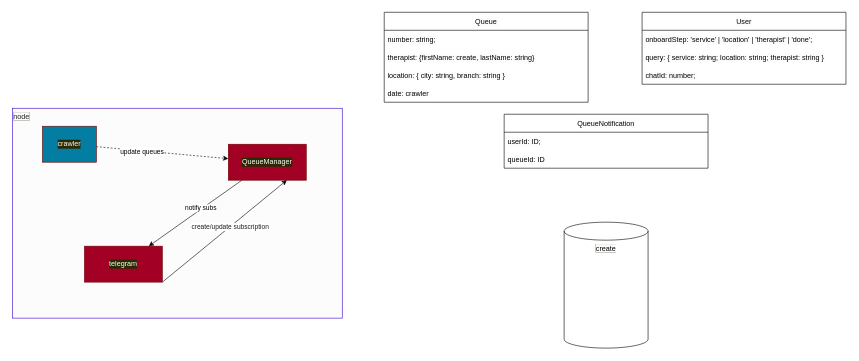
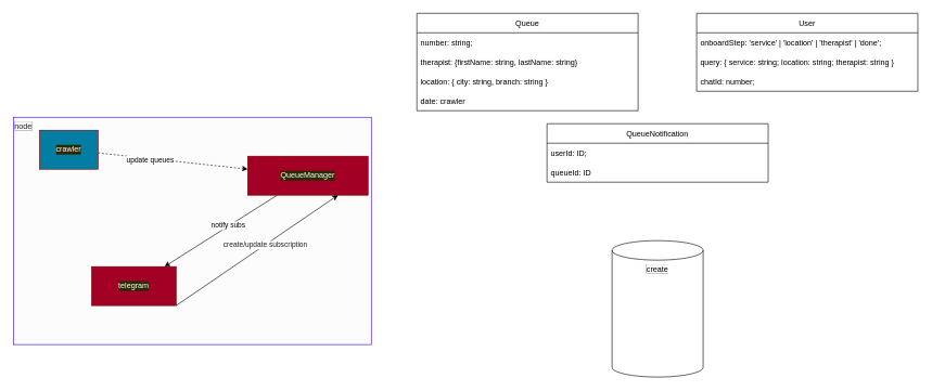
  <mxCell id="0" />
  <mxCell id="1" parent="0" />
  <mxCell id="2" value="&lt;span style=&quot;background-color: rgb(252 , 252 , 252)&quot;&gt;create&lt;/span&gt;" style="shape=cylinder3;whiteSpace=wrap;html=1;boundedLbl=1;backgroundOutline=1;size=15;rounded=0;labelBackgroundColor=#2A2A02;fillColor=none;align=center;verticalAlign=top;" parent="1" vertex="1"><mxGeometry x="940" y="370" width="140" height="210" as="geometry" /></mxCell>
  <mxCell id="3" value="&lt;span style=&quot;background-color: rgb(252 , 252 , 252)&quot;&gt;&lt;font color=&quot;#1f1f1f&quot;&gt;node&lt;/font&gt;&lt;/span&gt;" style="text;html=1;strokeColor=#3700CC;fillColor=#FCFCFC;align=left;verticalAlign=top;whiteSpace=wrap;rounded=0;labelBackgroundColor=#2A2A02;fontColor=#ffffff;" parent="1" vertex="1"><mxGeometry x="20" y="180" width="550" height="350" as="geometry" /></mxCell>
  <mxCell id="4" value="" style="edgeStyle=none;html=1;dashed=1;" parent="1" source="6" target="18" edge="1"><mxGeometry relative="1" as="geometry" /></mxCell>
  <mxCell id="5" value="update queues" style="edgeLabel;html=1;align=center;verticalAlign=middle;resizable=0;points=[];" parent="4" vertex="1" connectable="0"><mxGeometry x="-0.31" y="-2" relative="1" as="geometry"><mxPoint as="offset" /></mxGeometry></mxCell>
- <mxCell id="6" value="crawler" style="text;html=1;strokeColor=#6F0000;fillColor=#037DA2;align=center;verticalAlign=middle;whiteSpace=wrap;rounded=0;labelBackgroundColor=#2A2A02;fontColor=#ffffff;" parent="1" vertex="1"><mxGeometry x="70" y="210" width="90" height="60" as="geometry" /></mxCell>
+ <mxCell id="6" value="crawler" style="text;html=1;strokeColor=#6F0000;fillColor=#037DA2;align=center;verticalAlign=middle;whiteSpace=wrap;rounded=0;labelBackgroundColor=#2A2A02;fontColor=#ffffff;" parent="1" vertex="1"><mxGeometry x="60" y="200" width="90" height="60" as="geometry" /></mxCell>
  <mxCell id="7" value="User" style="swimlane;fontStyle=0;childLayout=stackLayout;horizontal=1;startSize=30;horizontalStack=0;resizeParent=1;resizeParentMax=0;resizeLast=0;collapsible=1;marginBottom=0;labelBackgroundColor=#FCFCFC;fillColor=none;" parent="1" vertex="1"><mxGeometry x="1070" y="20" width="340" height="120" as="geometry" /></mxCell>
  <mxCell id="8" value="onboardStep: 'service' | 'location' | 'therapist' | 'done';" style="text;strokeColor=none;fillColor=none;align=left;verticalAlign=middle;spacingLeft=4;spacingRight=4;overflow=hidden;points=[[0,0.5],[1,0.5]];portConstraint=eastwest;rotatable=0;labelBackgroundColor=#FCFCFC;" parent="7" vertex="1"><mxGeometry y="30" width="340" height="30" as="geometry" /></mxCell>
  <mxCell id="9" value="query: { service: string; location: string; therapist: string }" style="text;strokeColor=none;fillColor=none;align=left;verticalAlign=middle;spacingLeft=4;spacingRight=4;overflow=hidden;points=[[0,0.5],[1,0.5]];portConstraint=eastwest;rotatable=0;labelBackgroundColor=#FCFCFC;" parent="7" vertex="1"><mxGeometry y="60" width="340" height="30" as="geometry" /></mxCell>
  <mxCell id="10" value="chatId: number;" style="text;strokeColor=none;fillColor=none;align=left;verticalAlign=middle;spacingLeft=4;spacingRight=4;overflow=hidden;points=[[0,0.5],[1,0.5]];portConstraint=eastwest;rotatable=0;labelBackgroundColor=#FCFCFC;" parent="7" vertex="1"><mxGeometry y="90" width="340" height="30" as="geometry" /></mxCell>
  <mxCell id="11" value="Queue" style="swimlane;fontStyle=0;childLayout=stackLayout;horizontal=1;startSize=30;horizontalStack=0;resizeParent=1;resizeParentMax=0;resizeLast=0;collapsible=1;marginBottom=0;labelBackgroundColor=#FCFCFC;fillColor=none;" parent="1" vertex="1"><mxGeometry x="640" y="20" width="340" height="150" as="geometry" /></mxCell>
  <mxCell id="12" value="number: string;" style="text;strokeColor=none;fillColor=none;align=left;verticalAlign=middle;spacingLeft=4;spacingRight=4;overflow=hidden;points=[[0,0.5],[1,0.5]];portConstraint=eastwest;rotatable=0;labelBackgroundColor=#FCFCFC;" parent="11" vertex="1"><mxGeometry y="30" width="340" height="30" as="geometry" /></mxCell>
- <mxCell id="13" value="therapist: {firstName: create, lastName: string}" style="text;strokeColor=none;fillColor=none;align=left;verticalAlign=middle;spacingLeft=4;spacingRight=4;overflow=hidden;points=[[0,0.5],[1,0.5]];portConstraint=eastwest;rotatable=0;labelBackgroundColor=#FCFCFC;" vertex="1" parent="11"><mxGeometry y="60" width="340" height="30" as="geometry" /></mxCell>
+ <mxCell id="13" value="therapist: {firstName: string, lastName: string}" style="text;strokeColor=none;fillColor=none;align=left;verticalAlign=middle;spacingLeft=4;spacingRight=4;overflow=hidden;points=[[0,0.5],[1,0.5]];portConstraint=eastwest;rotatable=0;labelBackgroundColor=#FCFCFC;" vertex="1" parent="11"><mxGeometry y="60" width="340" height="30" as="geometry" /></mxCell>
  <mxCell id="14" value="location: { city: string, branch: string }" style="text;strokeColor=none;fillColor=none;align=left;verticalAlign=middle;spacingLeft=4;spacingRight=4;overflow=hidden;points=[[0,0.5],[1,0.5]];portConstraint=eastwest;rotatable=0;labelBackgroundColor=#FCFCFC;" vertex="1" parent="11"><mxGeometry y="90" width="340" height="30" as="geometry" /></mxCell>
  <mxCell id="15" value="date: crawler" style="text;strokeColor=none;fillColor=none;align=left;verticalAlign=middle;spacingLeft=4;spacingRight=4;overflow=hidden;points=[[0,0.5],[1,0.5]];portConstraint=eastwest;rotatable=0;labelBackgroundColor=#FCFCFC;" vertex="1" parent="11"><mxGeometry y="120" width="340" height="30" as="geometry" /></mxCell>
  <mxCell id="16" value="" style="edgeStyle=none;html=1;" parent="1" source="18" target="21" edge="1"><mxGeometry relative="1" as="geometry" /></mxCell>
  <mxCell id="17" value="notify subs" style="edgeLabel;html=1;align=center;verticalAlign=middle;resizable=0;points=[];" parent="16" vertex="1" connectable="0"><mxGeometry x="-0.129" y="-2" relative="1" as="geometry"><mxPoint as="offset" /></mxGeometry></mxCell>
- <mxCell id="18" value="QueueManager" style="text;html=1;strokeColor=#6F0000;fillColor=#a20025;align=center;verticalAlign=middle;whiteSpace=wrap;rounded=0;labelBackgroundColor=#2A2A02;fontColor=#ffffff;" parent="1" vertex="1"><mxGeometry x="380" y="240" width="130" height="60" as="geometry" /></mxCell>
+ <mxCell id="18" value="QueueManager" style="text;html=1;strokeColor=#6F0000;fillColor=#a20025;align=center;verticalAlign=middle;whiteSpace=wrap;rounded=0;labelBackgroundColor=#2A2A02;fontColor=#ffffff;" parent="1" vertex="1"><mxGeometry x="380" y="240" width="185" height="60" as="geometry" /></mxCell>
  <mxCell id="19" style="edgeStyle=none;html=1;fontColor=#1F1F1F;exitX=1;exitY=1;exitDx=0;exitDy=0;entryX=0.75;entryY=1;entryDx=0;entryDy=0;" parent="1" source="21" target="18" edge="1"><mxGeometry relative="1" as="geometry" /></mxCell>
  <mxCell id="20" value="create/update subscription" style="edgeLabel;html=1;align=center;verticalAlign=middle;resizable=0;points=[];fontColor=#1F1F1F;" parent="19" vertex="1" connectable="0"><mxGeometry x="0.092" relative="1" as="geometry"><mxPoint as="offset" /></mxGeometry></mxCell>
  <mxCell id="21" value="telegram" style="text;html=1;strokeColor=#6F0000;fillColor=#a20025;align=center;verticalAlign=middle;whiteSpace=wrap;rounded=0;labelBackgroundColor=#2A2A02;fontColor=#ffffff;" parent="1" vertex="1"><mxGeometry x="140" y="410" width="130" height="60" as="geometry" /></mxCell>
  <mxCell id="22" value="QueueNotification" style="swimlane;fontStyle=0;childLayout=stackLayout;horizontal=1;startSize=30;horizontalStack=0;resizeParent=1;resizeParentMax=0;resizeLast=0;collapsible=1;marginBottom=0;labelBackgroundColor=#FCFCFC;fillColor=none;" vertex="1" parent="1"><mxGeometry x="840" y="190" width="340" height="90" as="geometry" /></mxCell>
  <mxCell id="23" value="userId: ID;" style="text;strokeColor=none;fillColor=none;align=left;verticalAlign=middle;spacingLeft=4;spacingRight=4;overflow=hidden;points=[[0,0.5],[1,0.5]];portConstraint=eastwest;rotatable=0;labelBackgroundColor=#FCFCFC;" vertex="1" parent="22"><mxGeometry y="30" width="340" height="30" as="geometry" /></mxCell>
  <mxCell id="24" value="queueId: ID" style="text;strokeColor=none;fillColor=none;align=left;verticalAlign=middle;spacingLeft=4;spacingRight=4;overflow=hidden;points=[[0,0.5],[1,0.5]];portConstraint=eastwest;rotatable=0;labelBackgroundColor=#FCFCFC;" vertex="1" parent="22"><mxGeometry y="60" width="340" height="30" as="geometry" /></mxCell>
